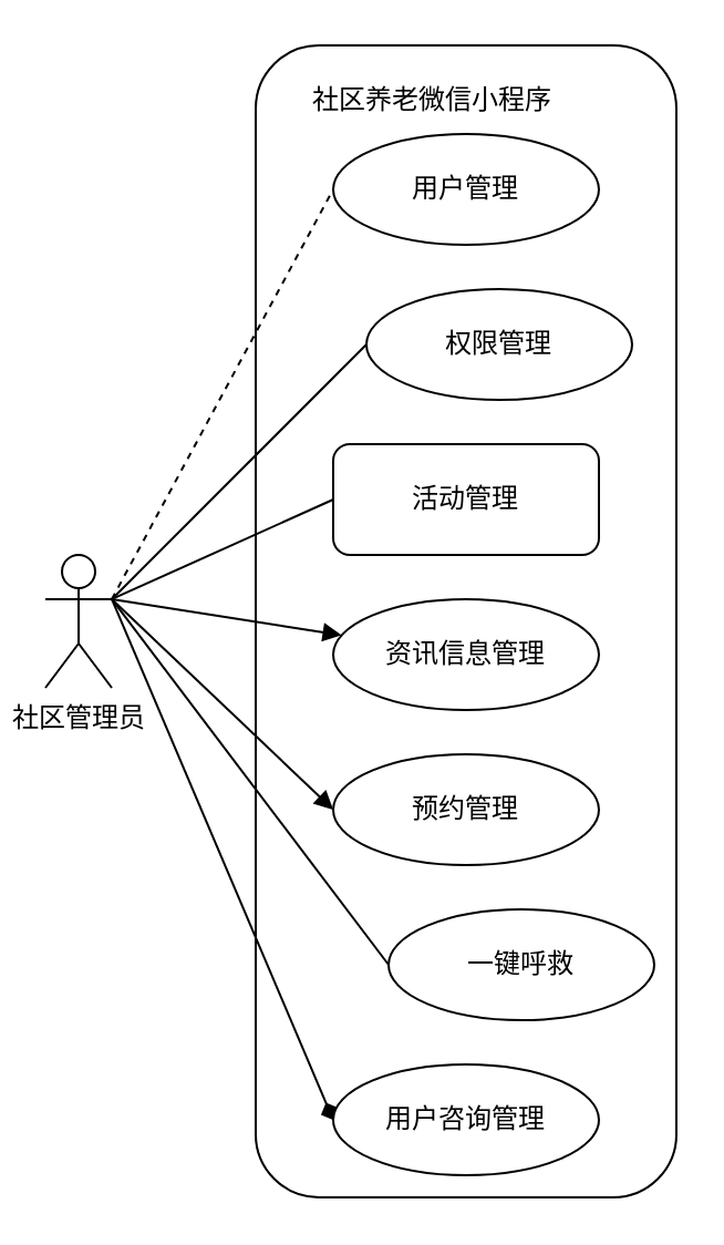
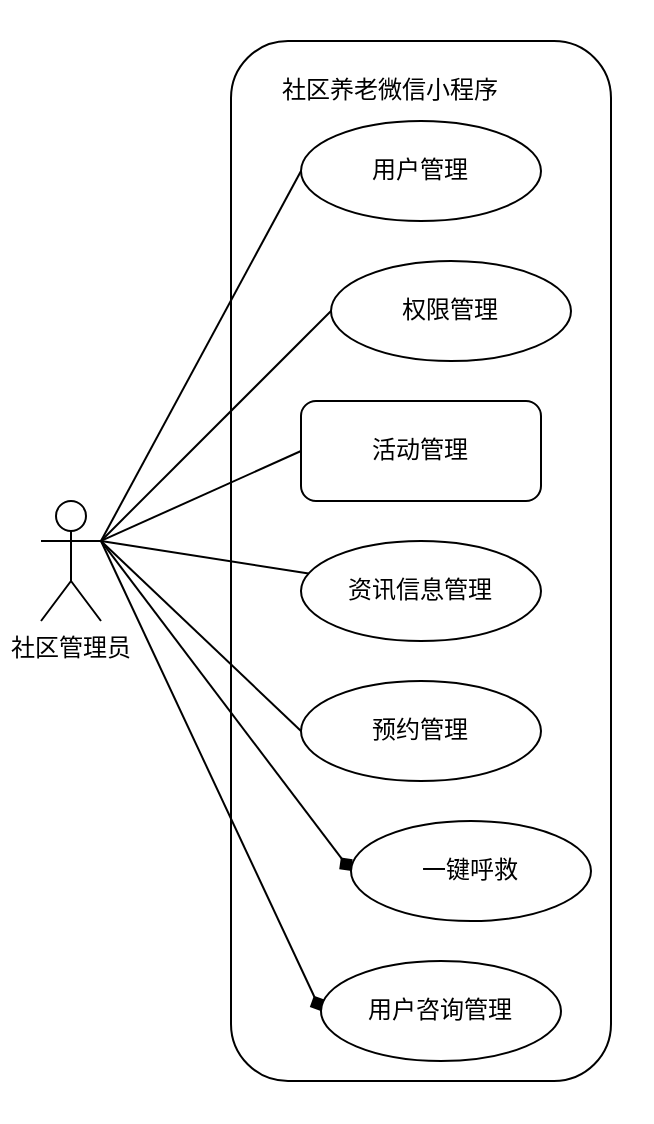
  <mxCell id="0" />
  <mxCell id="1" parent="0" />
  <mxCell id="2" style="rounded=0;orthogonalLoop=1;jettySize=auto;html=1;exitX=1;exitY=0.333;exitDx=0;exitDy=0;exitPerimeter=0;entryX=0;entryY=0.5;entryDx=0;entryDy=0;endArrow=none;startFill=0;" parent="1" source="9" target="11" edge="1"><mxGeometry relative="1" as="geometry" /></mxCell>
  <mxCell id="3" style="rounded=0;orthogonalLoop=1;jettySize=auto;html=1;exitX=1;exitY=0.333;exitDx=0;exitDy=0;exitPerimeter=0;entryX=0;entryY=0.5;entryDx=0;entryDy=0;endArrow=none;startFill=0;" parent="1" source="9" target="12" edge="1"><mxGeometry relative="1" as="geometry" /></mxCell>
- <mxCell id="4" style="rounded=0;orthogonalLoop=1;jettySize=auto;html=1;exitX=1;exitY=0.333;exitDx=0;exitDy=0;exitPerimeter=0;endArrow=block;startFill=0;" parent="1" source="9" target="13" edge="1"><mxGeometry relative="1" as="geometry" /></mxCell>
- <mxCell id="5" style="rounded=0;orthogonalLoop=1;jettySize=auto;html=1;exitX=1;exitY=0.333;exitDx=0;exitDy=0;exitPerimeter=0;entryX=0;entryY=0.5;entryDx=0;entryDy=0;endArrow=block;startFill=0;" parent="1" source="9" target="14" edge="1"><mxGeometry relative="1" as="geometry" /></mxCell>
- <mxCell id="6" style="rounded=0;orthogonalLoop=1;jettySize=auto;html=1;exitX=1;exitY=0.333;exitDx=0;exitDy=0;exitPerimeter=0;entryX=0;entryY=0.5;entryDx=0;entryDy=0;endArrow=none;startFill=0;" parent="1" source="9" target="15" edge="1"><mxGeometry relative="1" as="geometry" /></mxCell>
+ <mxCell id="4" style="rounded=0;orthogonalLoop=1;jettySize=auto;html=1;exitX=1;exitY=0.333;exitDx=0;exitDy=0;exitPerimeter=0;endArrow=none;startFill=0;" parent="1" source="9" target="13" edge="1"><mxGeometry relative="1" as="geometry" /></mxCell>
+ <mxCell id="5" style="rounded=0;orthogonalLoop=1;jettySize=auto;html=1;exitX=1;exitY=0.333;exitDx=0;exitDy=0;exitPerimeter=0;entryX=0;entryY=0.5;entryDx=0;entryDy=0;endArrow=none;startFill=0;" parent="1" source="9" target="14" edge="1"><mxGeometry relative="1" as="geometry" /></mxCell>
+ <mxCell id="6" style="rounded=0;orthogonalLoop=1;jettySize=auto;html=1;exitX=1;exitY=0.333;exitDx=0;exitDy=0;exitPerimeter=0;entryX=0;entryY=0.5;entryDx=0;entryDy=0;endArrow=diamond;startFill=0;" parent="1" source="9" target="15" edge="1"><mxGeometry relative="1" as="geometry" /></mxCell>
  <mxCell id="7" style="rounded=0;orthogonalLoop=1;jettySize=auto;html=1;exitX=1;exitY=0.333;exitDx=0;exitDy=0;exitPerimeter=0;entryX=0;entryY=0.5;entryDx=0;entryDy=0;endArrow=diamond;startFill=0;" parent="1" source="9" target="16" edge="1"><mxGeometry relative="1" as="geometry" /></mxCell>
- <mxCell id="8" style="rounded=0;orthogonalLoop=1;jettySize=auto;html=1;exitX=1;exitY=0.333;exitDx=0;exitDy=0;exitPerimeter=0;entryX=0;entryY=0.5;entryDx=0;entryDy=0;endArrow=none;startFill=0;dashed=1;" parent="1" source="9" target="10" edge="1"><mxGeometry relative="1" as="geometry" /></mxCell>
+ <mxCell id="8" style="rounded=0;orthogonalLoop=1;jettySize=auto;html=1;exitX=1;exitY=0.333;exitDx=0;exitDy=0;exitPerimeter=0;entryX=0;entryY=0.5;entryDx=0;entryDy=0;endArrow=none;startFill=0;" parent="1" source="9" target="10" edge="1"><mxGeometry relative="1" as="geometry" /></mxCell>
  <mxCell id="9" value="社区管理员" style="shape=umlActor;verticalLabelPosition=bottom;verticalAlign=top;html=1;outlineConnect=0;" parent="1" vertex="1"><mxGeometry x="20" y="250" width="30" height="60" as="geometry" /></mxCell>
  <mxCell id="10" value="用户管理" style="ellipse;whiteSpace=wrap;html=1;" parent="1" vertex="1"><mxGeometry x="150" y="60" width="120" height="50" as="geometry" /></mxCell>
  <mxCell id="11" value="权限管理" style="ellipse;whiteSpace=wrap;html=1;" parent="1" vertex="1"><mxGeometry x="165" y="130" width="120" height="50" as="geometry" /></mxCell>
  <mxCell id="12" value="活动管理" style="whiteSpace=wrap;html=1;rounded=1;" parent="1" vertex="1"><mxGeometry x="150" y="200" width="120" height="50" as="geometry" /></mxCell>
  <mxCell id="13" value="资讯信息管理" style="ellipse;whiteSpace=wrap;html=1;" parent="1" vertex="1"><mxGeometry x="150" y="270" width="120" height="50" as="geometry" /></mxCell>
  <mxCell id="14" value="预约管理" style="ellipse;whiteSpace=wrap;html=1;" parent="1" vertex="1"><mxGeometry x="150" y="340" width="120" height="50" as="geometry" /></mxCell>
  <mxCell id="15" value="一键呼救" style="ellipse;whiteSpace=wrap;html=1;" parent="1" vertex="1"><mxGeometry x="175" y="410" width="120" height="50" as="geometry" /></mxCell>
- <mxCell id="16" value="用户咨询管理" style="ellipse;whiteSpace=wrap;html=1;" parent="1" vertex="1"><mxGeometry x="150" y="480" width="120" height="50" as="geometry" /></mxCell>
+ <mxCell id="16" value="用户咨询管理" style="ellipse;whiteSpace=wrap;html=1;" parent="1" vertex="1"><mxGeometry x="160" y="480" width="120" height="50" as="geometry" /></mxCell>
  <mxCell id="17" value="" style="rounded=1;whiteSpace=wrap;html=1;fillColor=none;" vertex="1" parent="1"><mxGeometry x="115" y="20" width="190" height="520" as="geometry" /></mxCell>
  <mxCell id="18" value="社区养老微信小程序" style="rounded=0;whiteSpace=wrap;html=1;strokeColor=none;fillColor=none;" vertex="1" parent="1"><mxGeometry x="130" y="30" width="130" height="30" as="geometry" /></mxCell>
